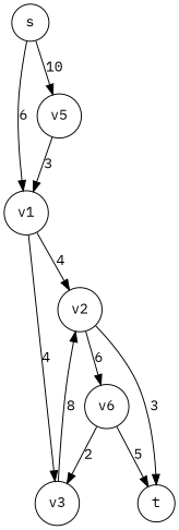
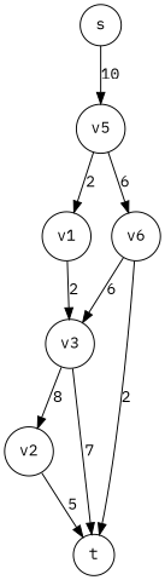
  digraph {
    fontname="IBM Plex Mono"
    node [fontname="IBM Plex Mono" shape=circle]
    edge [fontname="IBM Plex Mono"]
    s
    v1
    v5
    v2
    v3
    n6 [label=v6]
    t
-   s -> v1 [label=6]
    s -> v5 [label=10]
-   v1 -> v2 [label=4]
-   v1 -> v3 [label=4]
-   v5 -> v1 [label=3]
-   v2 -> n6 [label=6]
-   v2 -> t [label=3]
+   v1 -> v3 [label=2]
+   v5 -> v1 [label=2]
+   v5 -> n6 [label=6]
+   v2 -> t [label=5]
    v3 -> v2 [label=8]
-   n6 -> v3 [label=2]
-   n6 -> t [label=5]
+   v3 -> t [label=7]
+   n6 -> v3 [label=6]
+   n6 -> t [label=2]
  }
